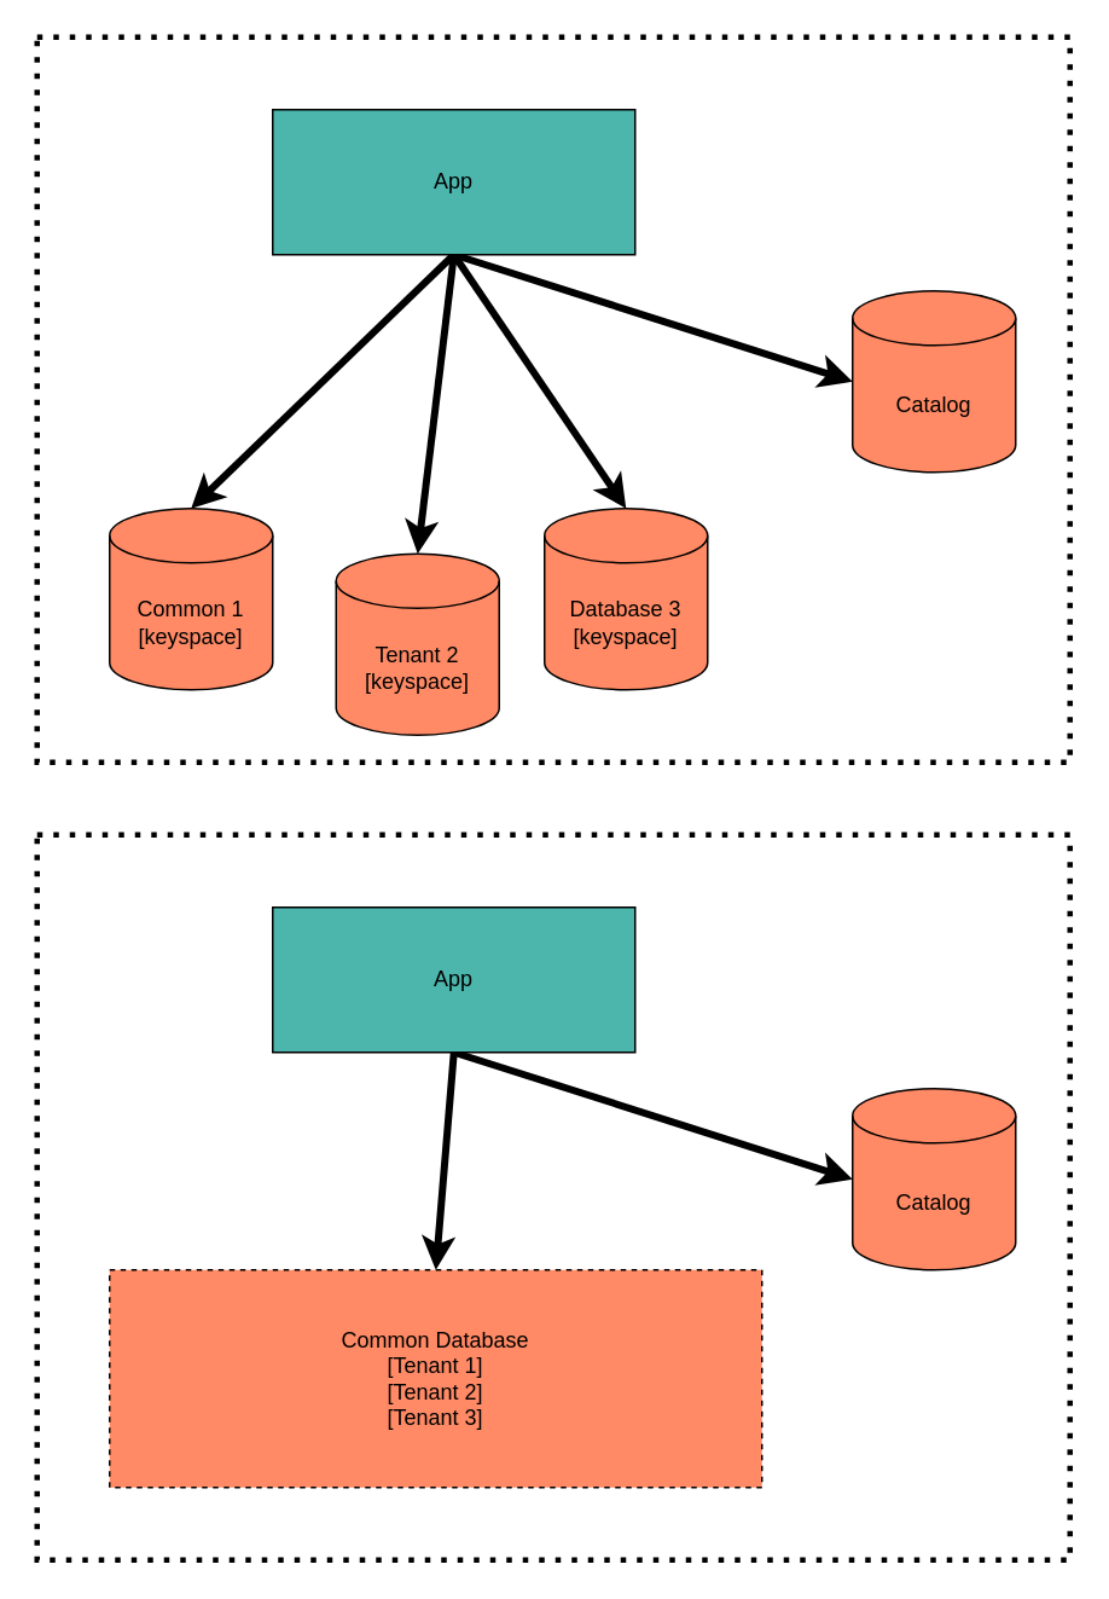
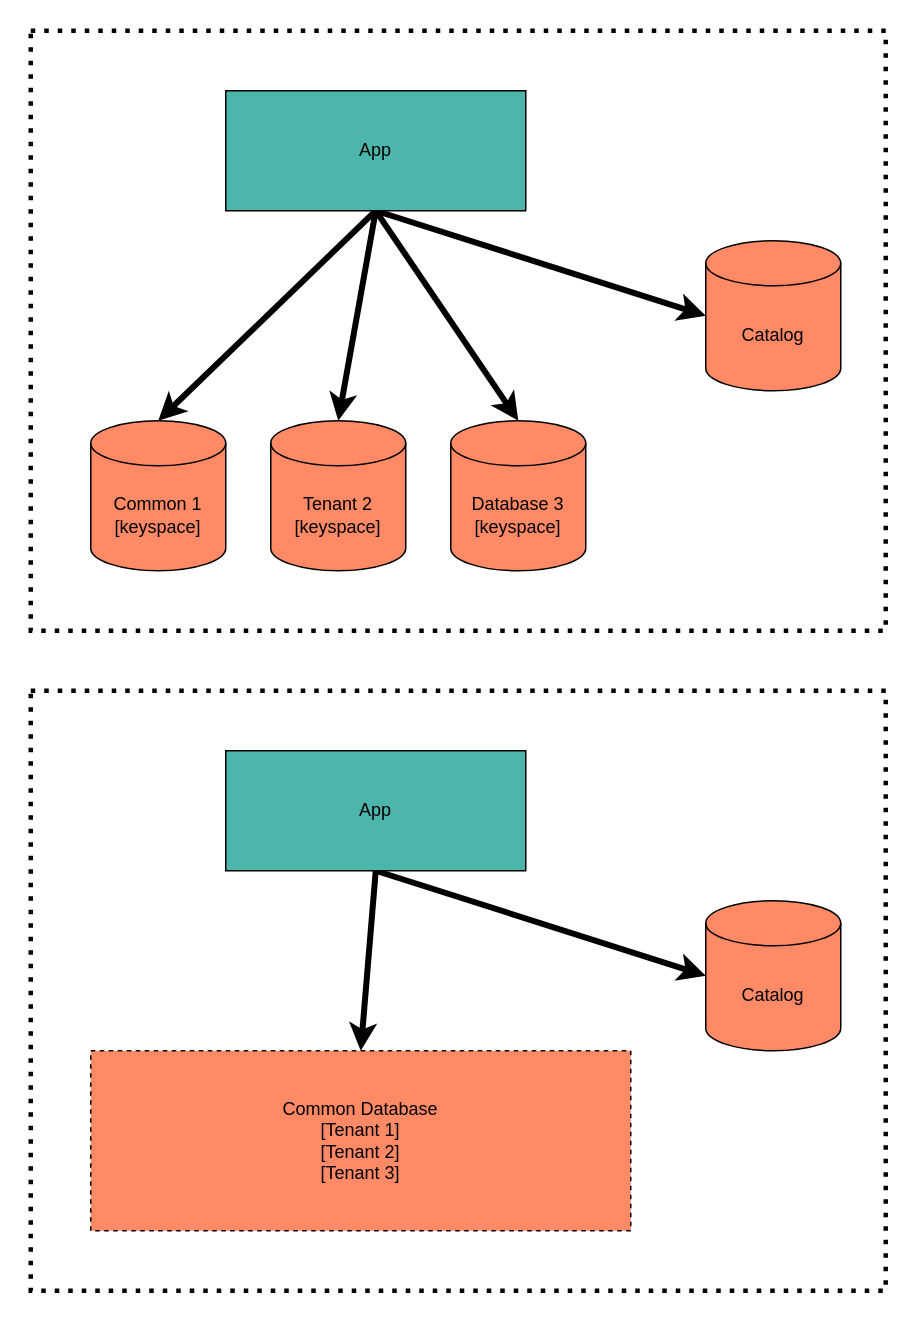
  <mxCell id="0" />
  <mxCell id="1" parent="0" />
  <mxCell id="2" value="" style="rounded=0;whiteSpace=wrap;html=1;fillColor=none;strokeWidth=3;dashed=1;dashPattern=1 2;" vertex="1" parent="1"><mxGeometry x="20" y="20" width="570" height="400" as="geometry" /></mxCell>
  <mxCell id="3" style="rounded=0;orthogonalLoop=1;jettySize=auto;html=1;entryX=0;entryY=0.5;entryDx=0;entryDy=0;entryPerimeter=0;exitX=0.5;exitY=1;exitDx=0;exitDy=0;strokeWidth=4;" edge="1" parent="1" source="7" target="8"><mxGeometry relative="1" as="geometry" /></mxCell>
  <mxCell id="4" style="edgeStyle=none;rounded=0;orthogonalLoop=1;jettySize=auto;html=1;entryX=0.5;entryY=0;entryDx=0;entryDy=0;entryPerimeter=0;strokeWidth=4;exitX=0.5;exitY=1;exitDx=0;exitDy=0;" edge="1" parent="1" source="7" target="9"><mxGeometry relative="1" as="geometry" /></mxCell>
  <mxCell id="5" style="edgeStyle=none;rounded=0;orthogonalLoop=1;jettySize=auto;html=1;exitX=0.5;exitY=1;exitDx=0;exitDy=0;entryX=0.5;entryY=0;entryDx=0;entryDy=0;entryPerimeter=0;strokeWidth=4;" edge="1" parent="1" source="7" target="10"><mxGeometry relative="1" as="geometry" /></mxCell>
  <mxCell id="6" style="edgeStyle=none;rounded=0;orthogonalLoop=1;jettySize=auto;html=1;exitX=0.5;exitY=1;exitDx=0;exitDy=0;entryX=0.5;entryY=0;entryDx=0;entryDy=0;entryPerimeter=0;strokeWidth=4;" edge="1" parent="1" source="7" target="11"><mxGeometry relative="1" as="geometry" /></mxCell>
  <mxCell id="7" value="App" style="rounded=0;whiteSpace=wrap;html=1;strokeWidth=1;fillColor=#4DB6AC;" vertex="1" parent="1"><mxGeometry x="150" y="60" width="200" height="80" as="geometry" /></mxCell>
  <mxCell id="8" value="Catalog" style="shape=cylinder3;whiteSpace=wrap;html=1;boundedLbl=1;backgroundOutline=1;size=15;strokeWidth=1;fillColor=#FF8A65;" vertex="1" parent="1"><mxGeometry x="470" y="160" width="90" height="100" as="geometry" /></mxCell>
  <mxCell id="9" value="&lt;div&gt;Common 1&lt;/div&gt;&lt;div&gt;[keyspace]&lt;br&gt;&lt;/div&gt;" style="shape=cylinder3;whiteSpace=wrap;html=1;boundedLbl=1;backgroundOutline=1;size=15;strokeWidth=1;fillColor=#FF8A65;" vertex="1" parent="1"><mxGeometry x="60" y="280" width="90" height="100" as="geometry" /></mxCell>
- <mxCell id="10" value="&lt;div&gt;Tenant 2&lt;/div&gt;&lt;div&gt;[keyspace]&lt;br&gt;&lt;/div&gt;" style="shape=cylinder3;whiteSpace=wrap;html=1;boundedLbl=1;backgroundOutline=1;size=15;strokeWidth=1;fillColor=#FF8A65;" vertex="1" parent="1"><mxGeometry x="185" y="305" width="90" height="100" as="geometry" /></mxCell>
+ <mxCell id="10" value="&lt;div&gt;Tenant 2&lt;/div&gt;&lt;div&gt;[keyspace]&lt;br&gt;&lt;/div&gt;" style="shape=cylinder3;whiteSpace=wrap;html=1;boundedLbl=1;backgroundOutline=1;size=15;strokeWidth=1;fillColor=#FF8A65;" vertex="1" parent="1"><mxGeometry x="180" y="280" width="90" height="100" as="geometry" /></mxCell>
  <mxCell id="11" value="&lt;div&gt;Database 3&lt;/div&gt;&lt;div&gt;[keyspace]&lt;br&gt;&lt;/div&gt;" style="shape=cylinder3;whiteSpace=wrap;html=1;boundedLbl=1;backgroundOutline=1;size=15;strokeWidth=1;fillColor=#FF8A65;" vertex="1" parent="1"><mxGeometry x="300" y="280" width="90" height="100" as="geometry" /></mxCell>
  <mxCell id="12" value="" style="rounded=0;whiteSpace=wrap;html=1;fillColor=none;strokeWidth=3;dashed=1;dashPattern=1 2;" vertex="1" parent="1"><mxGeometry x="20" y="460" width="570" height="400" as="geometry" /></mxCell>
  <mxCell id="13" style="edgeStyle=none;rounded=0;orthogonalLoop=1;jettySize=auto;html=1;exitX=0.5;exitY=1;exitDx=0;exitDy=0;entryX=0;entryY=0.5;entryDx=0;entryDy=0;entryPerimeter=0;strokeWidth=4;" edge="1" parent="1" source="15" target="16"><mxGeometry relative="1" as="geometry" /></mxCell>
  <mxCell id="14" style="edgeStyle=none;rounded=0;orthogonalLoop=1;jettySize=auto;html=1;exitX=0.5;exitY=1;exitDx=0;exitDy=0;entryX=0.5;entryY=0;entryDx=0;entryDy=0;strokeWidth=4;" edge="1" parent="1" source="15" target="17"><mxGeometry relative="1" as="geometry" /></mxCell>
  <mxCell id="15" value="App" style="rounded=0;whiteSpace=wrap;html=1;strokeWidth=1;fillColor=#4DB6AC;" vertex="1" parent="1"><mxGeometry x="150" y="500" width="200" height="80" as="geometry" /></mxCell>
  <mxCell id="16" value="Catalog" style="shape=cylinder3;whiteSpace=wrap;html=1;boundedLbl=1;backgroundOutline=1;size=15;strokeWidth=1;fillColor=#FF8A65;" vertex="1" parent="1"><mxGeometry x="470" y="600" width="90" height="100" as="geometry" /></mxCell>
  <mxCell id="17" value="&lt;div&gt;Common Database&lt;/div&gt;&lt;div&gt;[Tenant 1]&lt;/div&gt;&lt;div&gt;[Tenant 2]&lt;/div&gt;&lt;div&gt;[Tenant 3]&lt;br&gt;&lt;/div&gt;" style="rounded=0;whiteSpace=wrap;html=1;strokeWidth=1;fillColor=#FF8A65;dashed=1;" vertex="1" parent="1"><mxGeometry x="60" y="700" width="360" height="120" as="geometry" /></mxCell>
